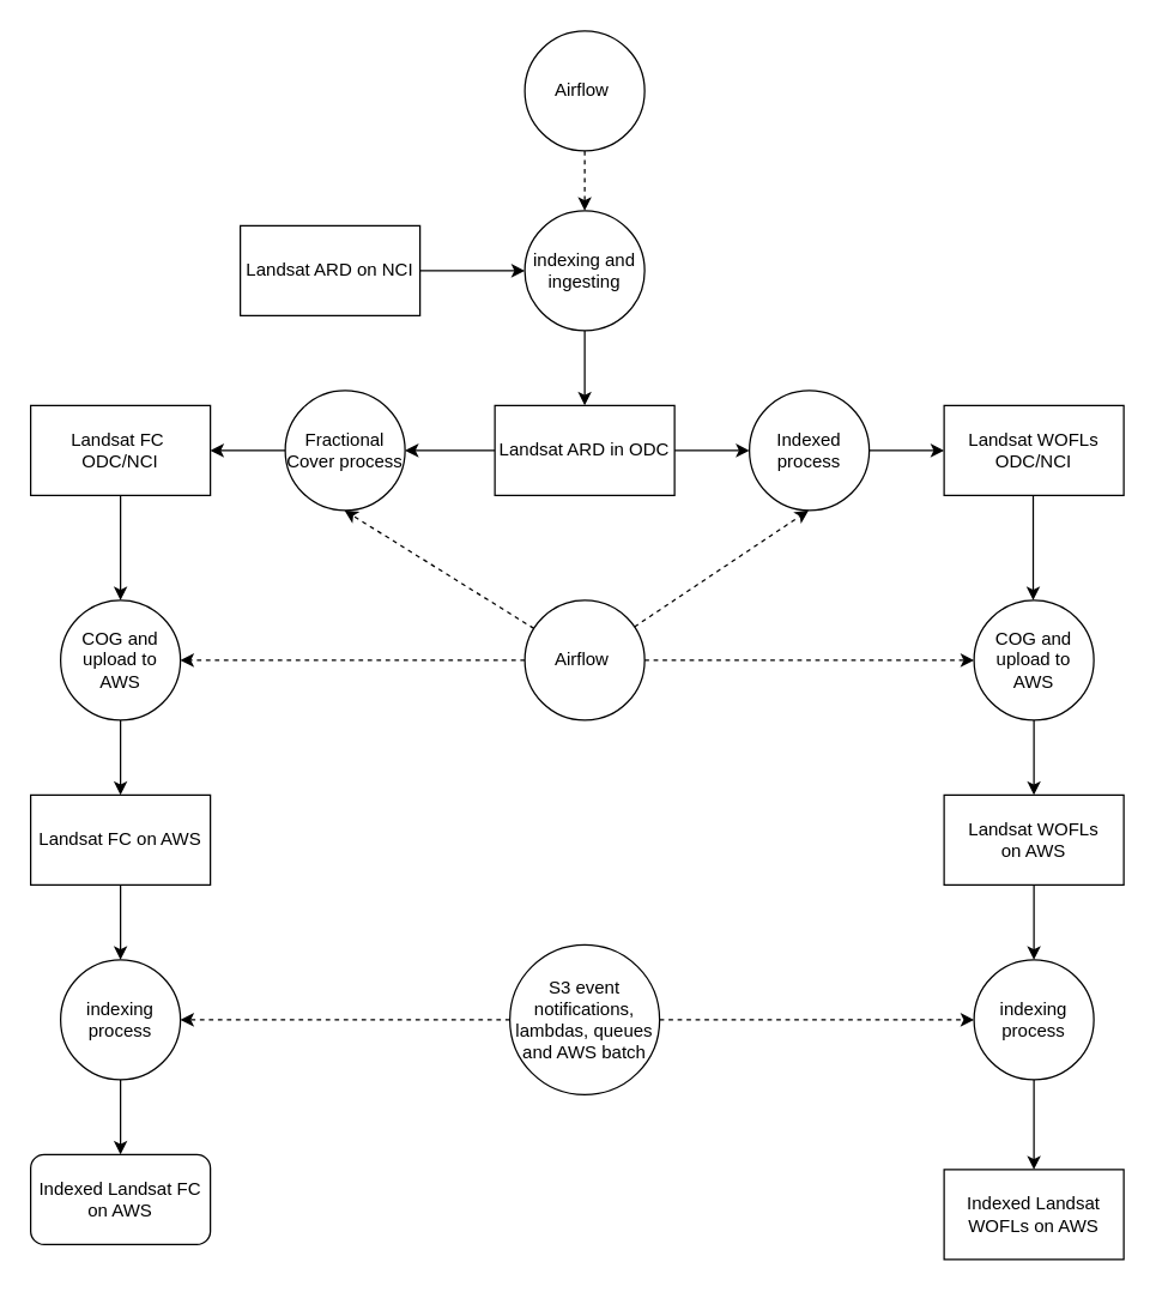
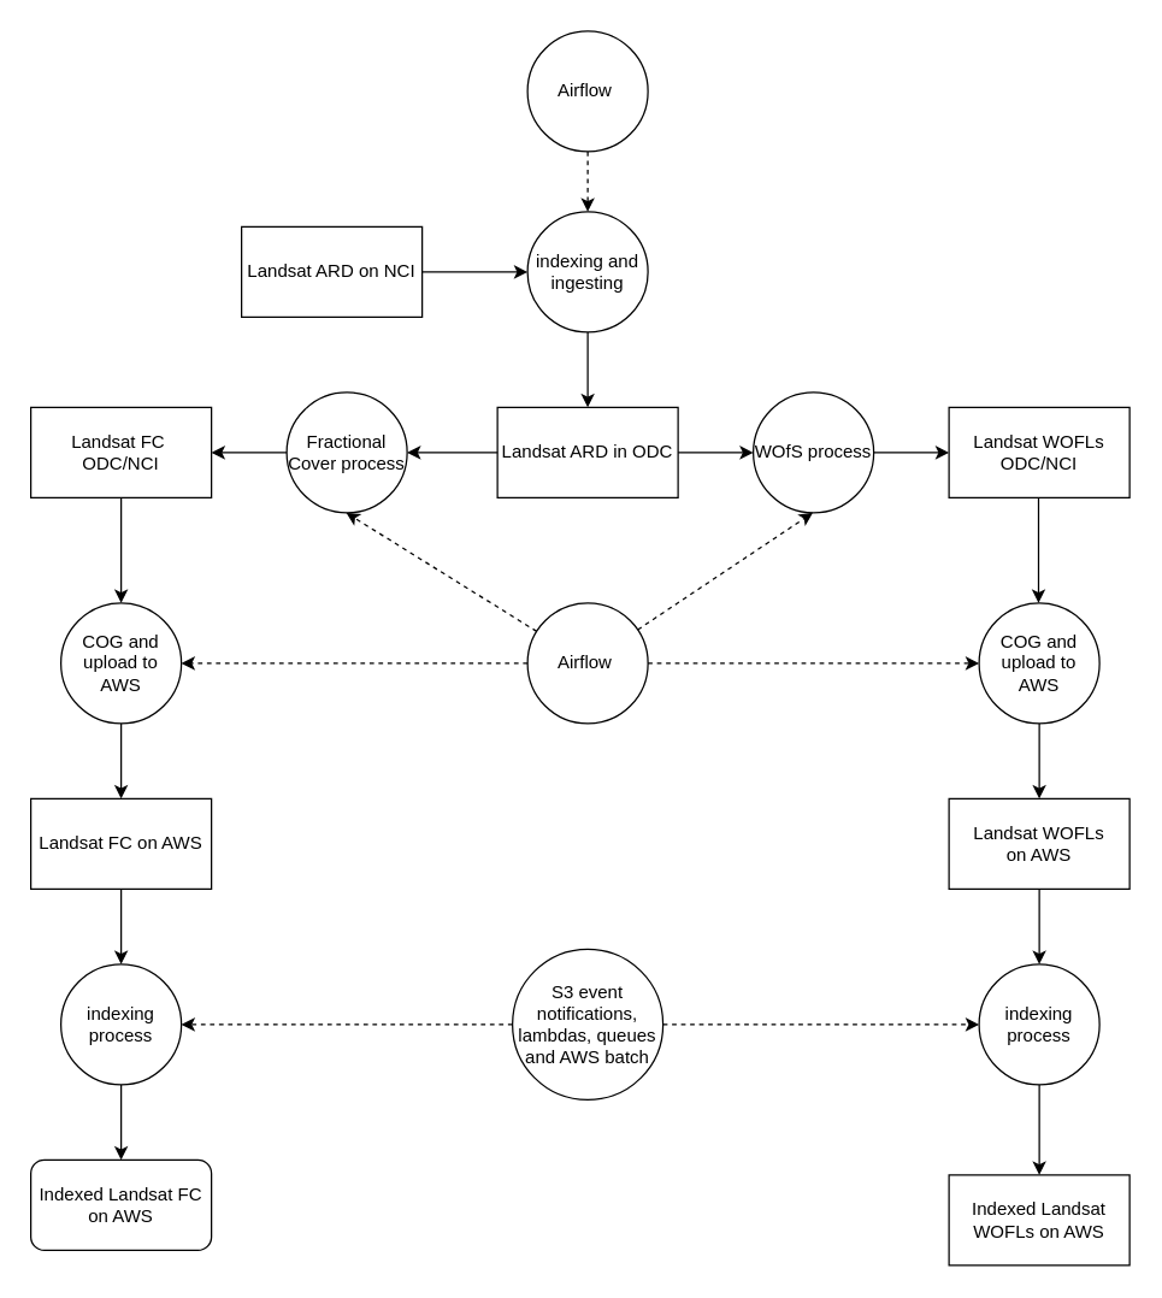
  <mxCell id="0" />
  <mxCell id="1" parent="0" />
  <mxCell id="2" value="Landsat ARD on NCI" style="rounded=0;whiteSpace=wrap;html=1;" parent="1" vertex="1"><mxGeometry x="160" y="150" width="120" height="60" as="geometry" /></mxCell>
  <mxCell id="3" value="indexing and ingesting" style="ellipse;whiteSpace=wrap;html=1;aspect=fixed;" parent="1" vertex="1"><mxGeometry x="350" y="140" width="80" height="80" as="geometry" /></mxCell>
  <mxCell id="4" value="Airflow&amp;nbsp;" style="ellipse;whiteSpace=wrap;html=1;aspect=fixed;" parent="1" vertex="1"><mxGeometry x="350" y="20" width="80" height="80" as="geometry" /></mxCell>
  <mxCell id="5" value="Landsat ARD in ODC" style="rounded=0;whiteSpace=wrap;html=1;" parent="1" vertex="1"><mxGeometry x="330" y="270" width="120" height="60" as="geometry" /></mxCell>
  <mxCell id="6" value="Airflow&amp;nbsp;" style="ellipse;whiteSpace=wrap;html=1;aspect=fixed;" parent="1" vertex="1"><mxGeometry x="350" y="400" width="80" height="80" as="geometry" /></mxCell>
  <mxCell id="7" value="Landsat WOFLs ODC/NCI" style="rounded=0;whiteSpace=wrap;html=1;" parent="1" vertex="1"><mxGeometry x="630" y="270" width="120" height="60" as="geometry" /></mxCell>
- <mxCell id="8" value="Indexed process" style="ellipse;whiteSpace=wrap;html=1;aspect=fixed;" parent="1" vertex="1"><mxGeometry x="500" y="260" width="80" height="80" as="geometry" /></mxCell>
+ <mxCell id="8" value="WOfS process" style="ellipse;whiteSpace=wrap;html=1;aspect=fixed;" parent="1" vertex="1"><mxGeometry x="500" y="260" width="80" height="80" as="geometry" /></mxCell>
  <mxCell id="9" value="Fractional Cover process" style="ellipse;whiteSpace=wrap;html=1;aspect=fixed;" parent="1" vertex="1"><mxGeometry x="190" y="260" width="80" height="80" as="geometry" /></mxCell>
  <mxCell id="10" value="Landsat FC&amp;nbsp; ODC/NCI" style="rounded=0;whiteSpace=wrap;html=1;" parent="1" vertex="1"><mxGeometry x="20" y="270" width="120" height="60" as="geometry" /></mxCell>
  <mxCell id="11" value="" style="endArrow=classic;html=1;entryX=0.5;entryY=0;entryDx=0;entryDy=0;" parent="1" target="5" edge="1"><mxGeometry width="50" height="50" relative="1" as="geometry"><mxPoint x="390" y="220" as="sourcePoint" /><mxPoint x="445" y="170" as="targetPoint" /></mxGeometry></mxCell>
  <mxCell id="12" value="" style="endArrow=classic;html=1;entryX=0;entryY=0.5;entryDx=0;entryDy=0;" parent="1" target="8" edge="1"><mxGeometry width="50" height="50" relative="1" as="geometry"><mxPoint x="450" y="300" as="sourcePoint" /><mxPoint x="500" y="250" as="targetPoint" /></mxGeometry></mxCell>
  <mxCell id="13" value="" style="endArrow=classic;html=1;entryX=0;entryY=0.5;entryDx=0;entryDy=0;" parent="1" target="7" edge="1"><mxGeometry width="50" height="50" relative="1" as="geometry"><mxPoint x="580" y="300" as="sourcePoint" /><mxPoint x="630" y="250" as="targetPoint" /></mxGeometry></mxCell>
  <mxCell id="14" value="" style="endArrow=classic;html=1;entryX=1;entryY=0.5;entryDx=0;entryDy=0;" parent="1" target="9" edge="1"><mxGeometry width="50" height="50" relative="1" as="geometry"><mxPoint x="330" y="300" as="sourcePoint" /><mxPoint x="380" y="250" as="targetPoint" /></mxGeometry></mxCell>
  <mxCell id="15" value="" style="endArrow=classic;html=1;" parent="1" target="3" edge="1"><mxGeometry width="50" height="50" relative="1" as="geometry"><mxPoint x="280" y="180" as="sourcePoint" /><mxPoint x="330" y="130" as="targetPoint" /></mxGeometry></mxCell>
  <mxCell id="16" value="" style="endArrow=classic;html=1;entryX=1;entryY=0.5;entryDx=0;entryDy=0;" parent="1" target="10" edge="1"><mxGeometry width="50" height="50" relative="1" as="geometry"><mxPoint x="190" y="300" as="sourcePoint" /><mxPoint x="170" y="280" as="targetPoint" /></mxGeometry></mxCell>
  <mxCell id="17" value="" style="endArrow=classic;html=1;dashed=1;" edge="1" parent="1" source="6"><mxGeometry width="50" height="50" relative="1" as="geometry"><mxPoint x="229.5" y="407" as="sourcePoint" /><mxPoint x="229.5" y="340" as="targetPoint" /></mxGeometry></mxCell>
  <mxCell id="18" value="" style="endArrow=classic;html=1;dashed=1;" edge="1" parent="1" source="6"><mxGeometry width="50" height="50" relative="1" as="geometry"><mxPoint x="539.5" y="407" as="sourcePoint" /><mxPoint x="539.5" y="340" as="targetPoint" /></mxGeometry></mxCell>
  <mxCell id="19" value="" style="endArrow=classic;html=1;dashed=1;entryX=0.5;entryY=0;entryDx=0;entryDy=0;exitX=0.5;exitY=1;exitDx=0;exitDy=0;" edge="1" parent="1" source="4" target="3"><mxGeometry width="50" height="50" relative="1" as="geometry"><mxPoint x="410" y="417" as="sourcePoint" /><mxPoint x="410" y="350" as="targetPoint" /></mxGeometry></mxCell>
  <mxCell id="20" value="COG and upload to AWS" style="ellipse;whiteSpace=wrap;html=1;aspect=fixed;" vertex="1" parent="1"><mxGeometry x="40" y="400" width="80" height="80" as="geometry" /></mxCell>
  <mxCell id="21" value="Landsat FC on AWS" style="rounded=0;whiteSpace=wrap;html=1;" vertex="1" parent="1"><mxGeometry x="20" y="530" width="120" height="60" as="geometry" /></mxCell>
  <mxCell id="22" value="indexing process" style="ellipse;whiteSpace=wrap;html=1;aspect=fixed;" vertex="1" parent="1"><mxGeometry x="40" y="640" width="80" height="80" as="geometry" /></mxCell>
  <mxCell id="23" value="&lt;span style=&quot;font-weight: normal&quot;&gt;Indexed Landsat FC on AWS&lt;/span&gt;" style="whiteSpace=wrap;html=1;fontStyle=1;rounded=1;" vertex="1" parent="1"><mxGeometry x="20" y="770" width="120" height="60" as="geometry" /></mxCell>
  <mxCell id="24" value="S3 event notifications, lambdas, queues and AWS batch" style="ellipse;whiteSpace=wrap;html=1;aspect=fixed;" vertex="1" parent="1"><mxGeometry x="340" y="630" width="100" height="100" as="geometry" /></mxCell>
  <mxCell id="25" value="" style="endArrow=classic;html=1;dashed=1;entryX=1;entryY=0.5;entryDx=0;entryDy=0;exitX=0;exitY=0.5;exitDx=0;exitDy=0;" edge="1" parent="1" source="24" target="22"><mxGeometry width="50" height="50" relative="1" as="geometry"><mxPoint x="220" y="680" as="sourcePoint" /><mxPoint x="270" y="630" as="targetPoint" /></mxGeometry></mxCell>
  <mxCell id="26" value="" style="endArrow=classic;html=1;entryX=0.5;entryY=0;entryDx=0;entryDy=0;exitX=0.5;exitY=1;exitDx=0;exitDy=0;" edge="1" parent="1" source="10" target="20"><mxGeometry width="50" height="50" relative="1" as="geometry"><mxPoint x="50" y="390" as="sourcePoint" /><mxPoint x="100" y="340" as="targetPoint" /></mxGeometry></mxCell>
  <mxCell id="27" value="" style="endArrow=classic;html=1;dashed=1;entryX=1;entryY=0.5;entryDx=0;entryDy=0;exitX=0;exitY=0.5;exitDx=0;exitDy=0;" edge="1" parent="1" source="6" target="20"><mxGeometry width="50" height="50" relative="1" as="geometry"><mxPoint x="366.08" y="428.8" as="sourcePoint" /><mxPoint x="239.5" y="350" as="targetPoint" /></mxGeometry></mxCell>
  <mxCell id="28" value="" style="endArrow=classic;html=1;entryX=0.5;entryY=0;entryDx=0;entryDy=0;exitX=0.5;exitY=1;exitDx=0;exitDy=0;" edge="1" parent="1" source="20" target="21"><mxGeometry width="50" height="50" relative="1" as="geometry"><mxPoint x="80" y="490" as="sourcePoint" /><mxPoint x="90" y="410" as="targetPoint" /></mxGeometry></mxCell>
  <mxCell id="29" value="" style="endArrow=classic;html=1;entryX=0.5;entryY=0;entryDx=0;entryDy=0;" edge="1" parent="1" target="22"><mxGeometry width="50" height="50" relative="1" as="geometry"><mxPoint x="80" y="590" as="sourcePoint" /><mxPoint x="100" y="420" as="targetPoint" /></mxGeometry></mxCell>
  <mxCell id="30" value="" style="endArrow=classic;html=1;entryX=0.5;entryY=0;entryDx=0;entryDy=0;exitX=0.5;exitY=1;exitDx=0;exitDy=0;" edge="1" parent="1" source="22" target="23"><mxGeometry width="50" height="50" relative="1" as="geometry"><mxPoint x="110" y="360" as="sourcePoint" /><mxPoint x="110" y="430" as="targetPoint" /></mxGeometry></mxCell>
  <mxCell id="31" value="COG and upload to AWS" style="ellipse;whiteSpace=wrap;html=1;aspect=fixed;" vertex="1" parent="1"><mxGeometry x="650" y="400" width="80" height="80" as="geometry" /></mxCell>
  <mxCell id="32" value="Landsat WOFLs &lt;br&gt;on AWS" style="rounded=0;whiteSpace=wrap;html=1;" vertex="1" parent="1"><mxGeometry x="630" y="530" width="120" height="60" as="geometry" /></mxCell>
  <mxCell id="33" value="indexing process" style="ellipse;whiteSpace=wrap;html=1;aspect=fixed;" vertex="1" parent="1"><mxGeometry x="650" y="640" width="80" height="80" as="geometry" /></mxCell>
  <mxCell id="34" value="&lt;span style=&quot;font-weight: normal&quot;&gt;Indexed Landsat WOFLs on AWS&lt;/span&gt;" style="rounded=0;whiteSpace=wrap;html=1;fontStyle=1" vertex="1" parent="1"><mxGeometry x="630" y="780" width="120" height="60" as="geometry" /></mxCell>
  <mxCell id="35" value="" style="endArrow=classic;html=1;entryX=0.5;entryY=0;entryDx=0;entryDy=0;exitX=0.5;exitY=1;exitDx=0;exitDy=0;" edge="1" parent="1" source="31" target="32"><mxGeometry width="50" height="50" relative="1" as="geometry"><mxPoint x="690" y="490" as="sourcePoint" /><mxPoint x="700" y="410" as="targetPoint" /></mxGeometry></mxCell>
  <mxCell id="36" value="" style="endArrow=classic;html=1;entryX=0.5;entryY=0;entryDx=0;entryDy=0;" edge="1" parent="1" target="33"><mxGeometry width="50" height="50" relative="1" as="geometry"><mxPoint x="690" y="590" as="sourcePoint" /><mxPoint x="710" y="420" as="targetPoint" /></mxGeometry></mxCell>
  <mxCell id="37" value="" style="endArrow=classic;html=1;entryX=0.5;entryY=0;entryDx=0;entryDy=0;exitX=0.5;exitY=1;exitDx=0;exitDy=0;" edge="1" parent="1" source="33" target="34"><mxGeometry width="50" height="50" relative="1" as="geometry"><mxPoint x="720" y="360" as="sourcePoint" /><mxPoint x="720" y="430" as="targetPoint" /></mxGeometry></mxCell>
  <mxCell id="38" value="" style="endArrow=classic;html=1;dashed=1;exitX=1;exitY=0.5;exitDx=0;exitDy=0;" edge="1" parent="1" source="24" target="33"><mxGeometry width="50" height="50" relative="1" as="geometry"><mxPoint x="340" y="690" as="sourcePoint" /><mxPoint x="130" y="690" as="targetPoint" /></mxGeometry></mxCell>
  <mxCell id="39" value="" style="endArrow=classic;html=1;entryX=0.5;entryY=0;entryDx=0;entryDy=0;exitX=0.5;exitY=1;exitDx=0;exitDy=0;" edge="1" parent="1"><mxGeometry width="50" height="50" relative="1" as="geometry"><mxPoint x="689.5" y="330" as="sourcePoint" /><mxPoint x="689.5" y="400" as="targetPoint" /></mxGeometry></mxCell>
  <mxCell id="40" value="" style="endArrow=classic;html=1;dashed=1;entryX=0;entryY=0.5;entryDx=0;entryDy=0;exitX=1;exitY=0.5;exitDx=0;exitDy=0;" edge="1" parent="1" source="6" target="31"><mxGeometry width="50" height="50" relative="1" as="geometry"><mxPoint x="360" y="450" as="sourcePoint" /><mxPoint x="130" y="450" as="targetPoint" /></mxGeometry></mxCell>
